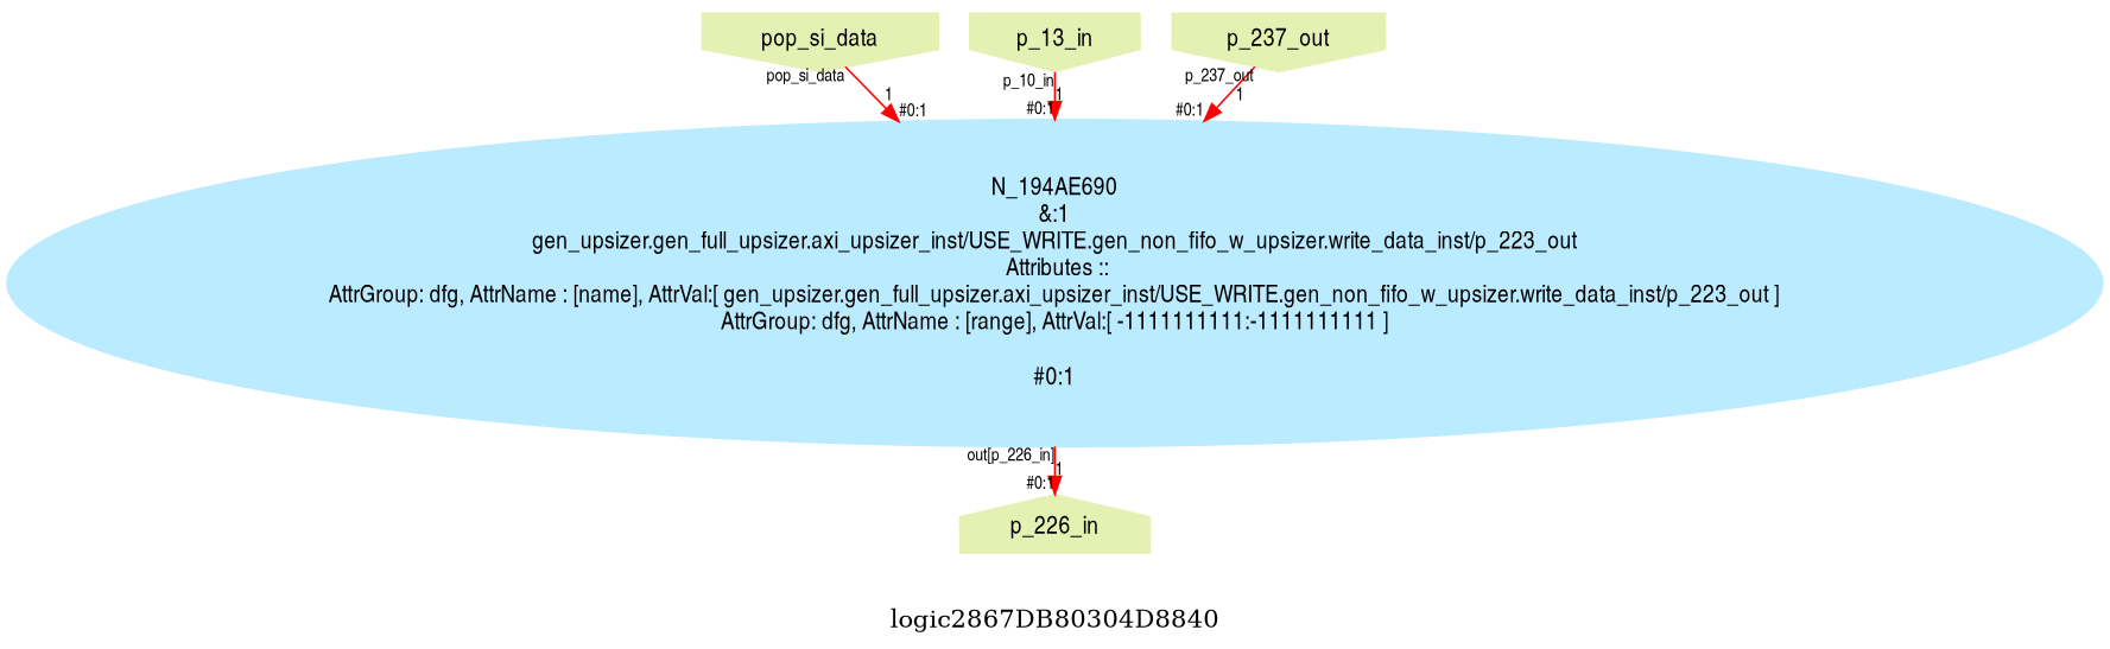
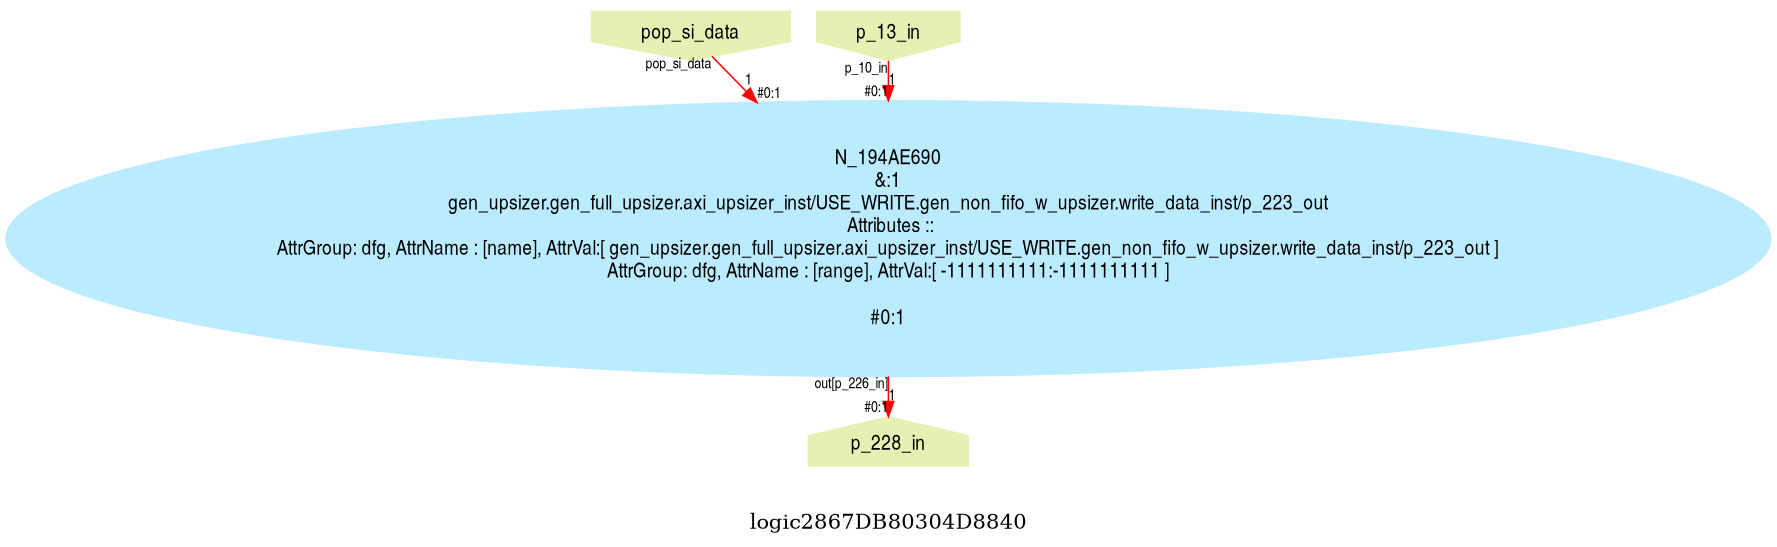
  digraph {
    label=logic2867DB80304D8840
    ranksep=0.1
    splines=true
    node [color="#e4f1b2" fontname=helveticanarrow shape=invhouse style=filled]
    edge [color="#ff0000" fontname=helveticanarrow fontsize=10 headlabel="#0:1"]
    n1 [label=pop_si_data]
    n2 [label=p_13_in]
-   n3 [label=p_237_out]
-   n4 [label=p_226_in shape=house]
+   n4 [label=p_228_in shape=house]
    n5 [color="#bbebff" label="N_194AE690\n&:1\ngen_upsizer.gen_full_upsizer.axi_upsizer_inst/USE_WRITE.gen_non_fifo_w_upsizer.write_data_inst/p_223_out\n Attributes ::\nAttrGroup: dfg, AttrName : [name], AttrVal:[ gen_upsizer.gen_full_upsizer.axi_upsizer_inst/USE_WRITE.gen_non_fifo_w_upsizer.write_data_inst/p_223_out ]\nAttrGroup: dfg, AttrName : [range], AttrVal:[ -1111111111:-1111111111 ]\n\n#0:1\n" shape=""]
    subgraph sub_1 {
      rank=source
      n1
      n2
-     n3
    }
    subgraph sub_2 {
      rank=sink
      n4
    }
    n1 -> n5 [label=1 taillabel=pop_si_data]
    n2 -> n5 [label=1 taillabel=p_10_in]
-   n3 -> n5 [label=1 taillabel=p_237_out]
    n5 -> n4 [label=1 taillabel="out[p_226_in]"]
  }
